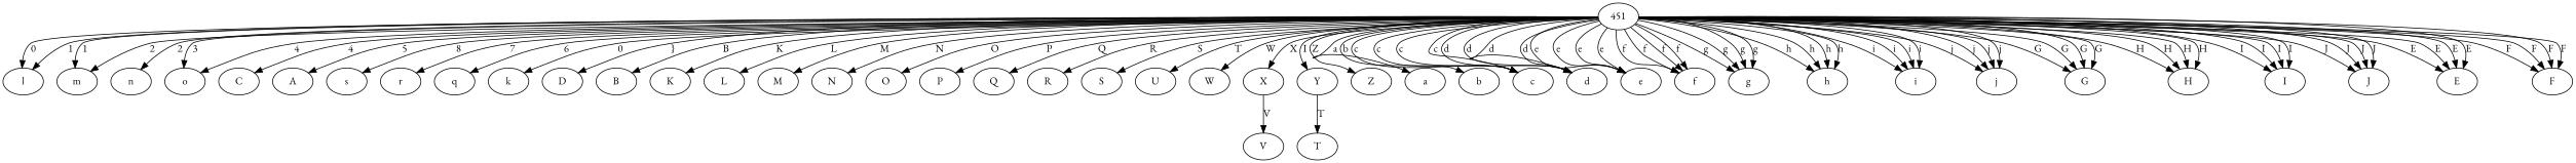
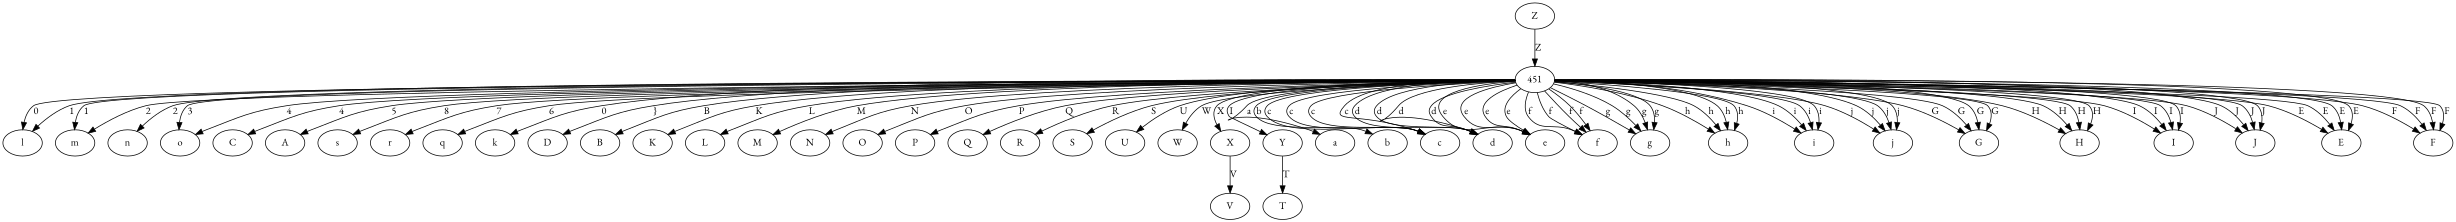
  digraph {
    fontname="EB Garamond"
    node [fontname="EB Garamond"]
    edge [fontname="EB Garamond"]
    451
    l
    m
    n
    o
    C
    A
    s
    r
    q
    k
    D
    B
    K
    L
    M
    N
    O
    P
    Q
    R
    S
    U
    W
    X
    Y
    Z
    a
    b
    c
    d
    e
    f
    g
    h
    i
    j
    G
    H
    I
    J
    E
    F
    V
    T
    451 -> l [label=0]
    451 -> l [label=1]
    451 -> m [label=1]
    451 -> m [label=2]
    451 -> n [label=2]
    451 -> o [label=3]
    451 -> o [label=4]
    451 -> C [label=4]
    451 -> A [label=5]
    451 -> s [label=8]
    451 -> r [label=7]
    451 -> q [label=6]
    451 -> k [label=0]
    451 -> D [label="}"]
    451 -> B [label=B]
    451 -> K [label=K]
    451 -> L [label=L]
    451 -> M [label=M]
    451 -> N [label=N]
    451 -> O [label=O]
    451 -> P [label=P]
    451 -> Q [label=Q]
    451 -> R [label=R]
    451 -> S [label=S]
-   451 -> U [label=T]
+   451 -> U [label=U]
    451 -> W [label=W]
    451 -> X [label=X]
    451 -> Y [label=I]
-   451 -> Z [label=Z]
+   Z -> 451 [label=Z]
    451 -> a [label=a]
    451 -> b [label=b]
    451 -> c [label=c]
    451 -> c [label=c]
    451 -> c [label=c]
    451 -> c [label=c]
    451 -> d [label=d]
    451 -> d [label=d]
    451 -> d [label=d]
    451 -> d [label=d]
    451 -> e [label=e]
    451 -> e [label=e]
    451 -> e [label=e]
    451 -> e [label=e]
    451 -> f [label=f]
    451 -> f [label=f]
    451 -> f [label=f]
    451 -> f [label=f]
    451 -> g [label=g]
    451 -> g [label=g]
    451 -> g [label=g]
    451 -> g [label=g]
    451 -> h [label=h]
    451 -> h [label=h]
    451 -> h [label=h]
    451 -> h [label=h]
    451 -> i [label=i]
    451 -> i [label=i]
    451 -> i [label=i]
    451 -> i [label=i]
    451 -> j [label=j]
    451 -> j [label=j]
    451 -> j [label=j]
    451 -> j [label=j]
    451 -> G [label=G]
    451 -> G [label=G]
    451 -> G [label=G]
    451 -> G [label=G]
    451 -> H [label=H]
    451 -> H [label=H]
    451 -> H [label=H]
    451 -> H [label=H]
    451 -> I [label=I]
    451 -> I [label=I]
    451 -> I [label=I]
    451 -> I [label=I]
    451 -> J [label=J]
    451 -> J [label=J]
    451 -> J [label=J]
    451 -> J [label=J]
    451 -> E [label=E]
    451 -> E [label=E]
    451 -> E [label=E]
    451 -> E [label=E]
    451 -> F [label=F]
    451 -> F [label=F]
    451 -> F [label=F]
    451 -> F [label=F]
    X -> V [label=V]
    Y -> T [label=T]
  }
